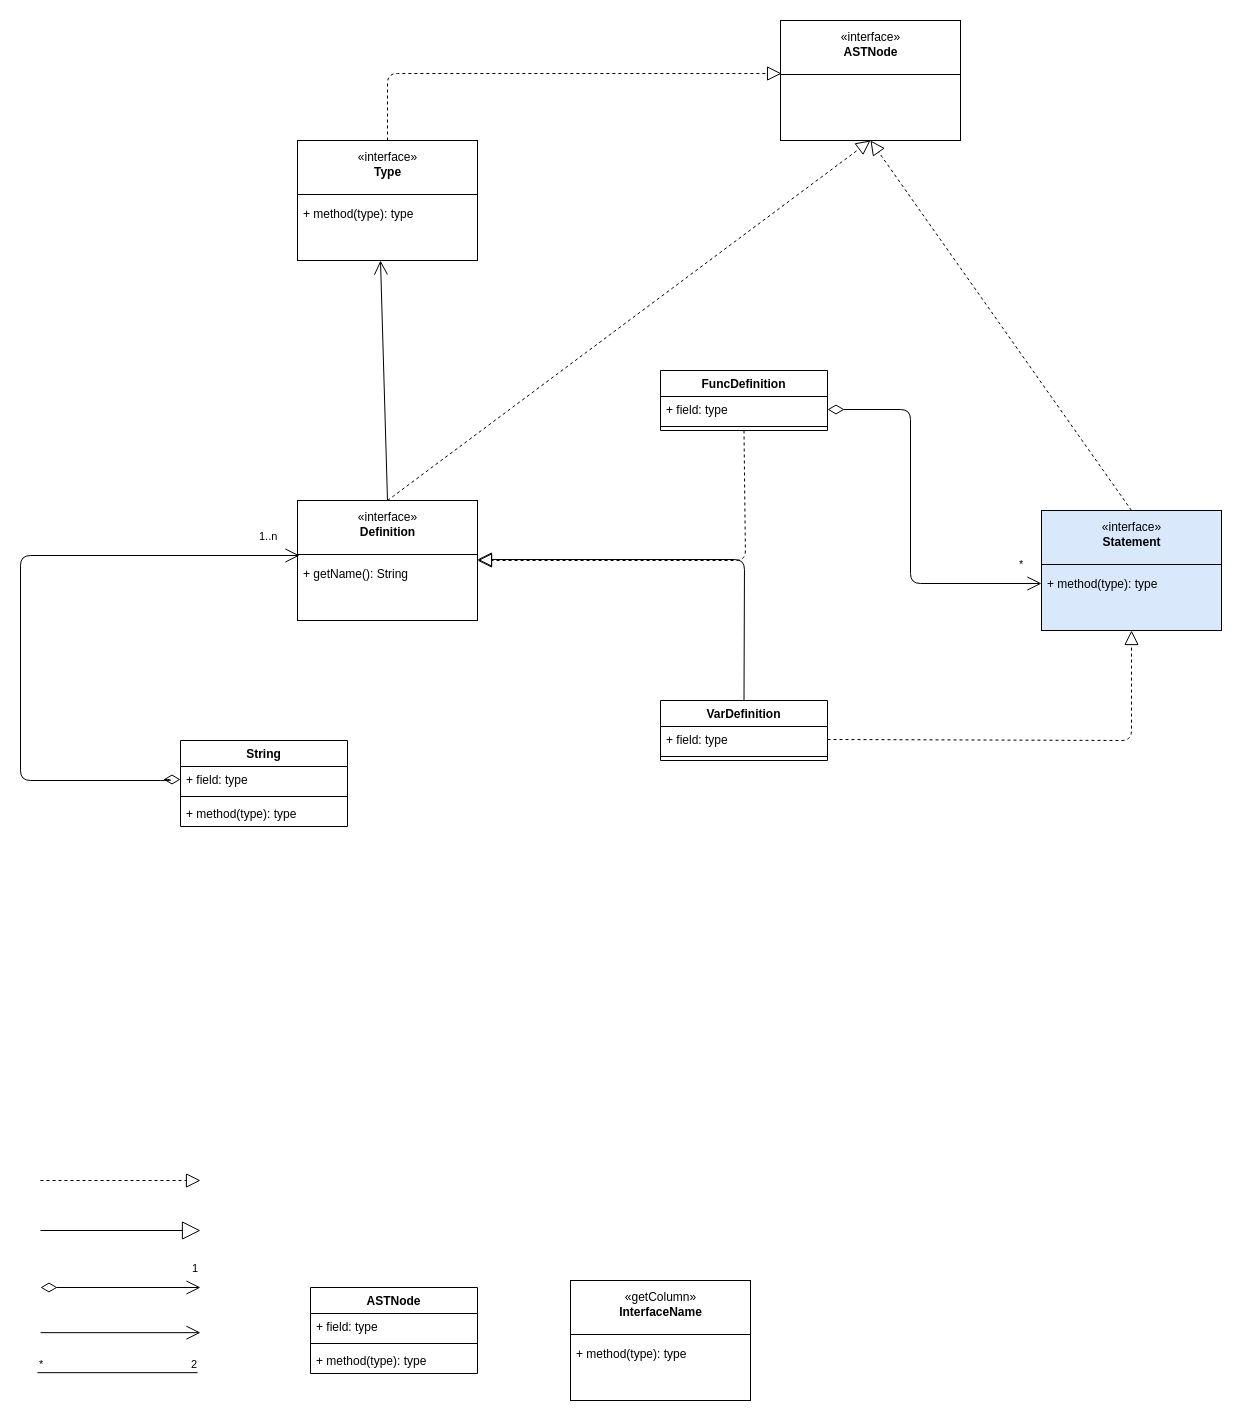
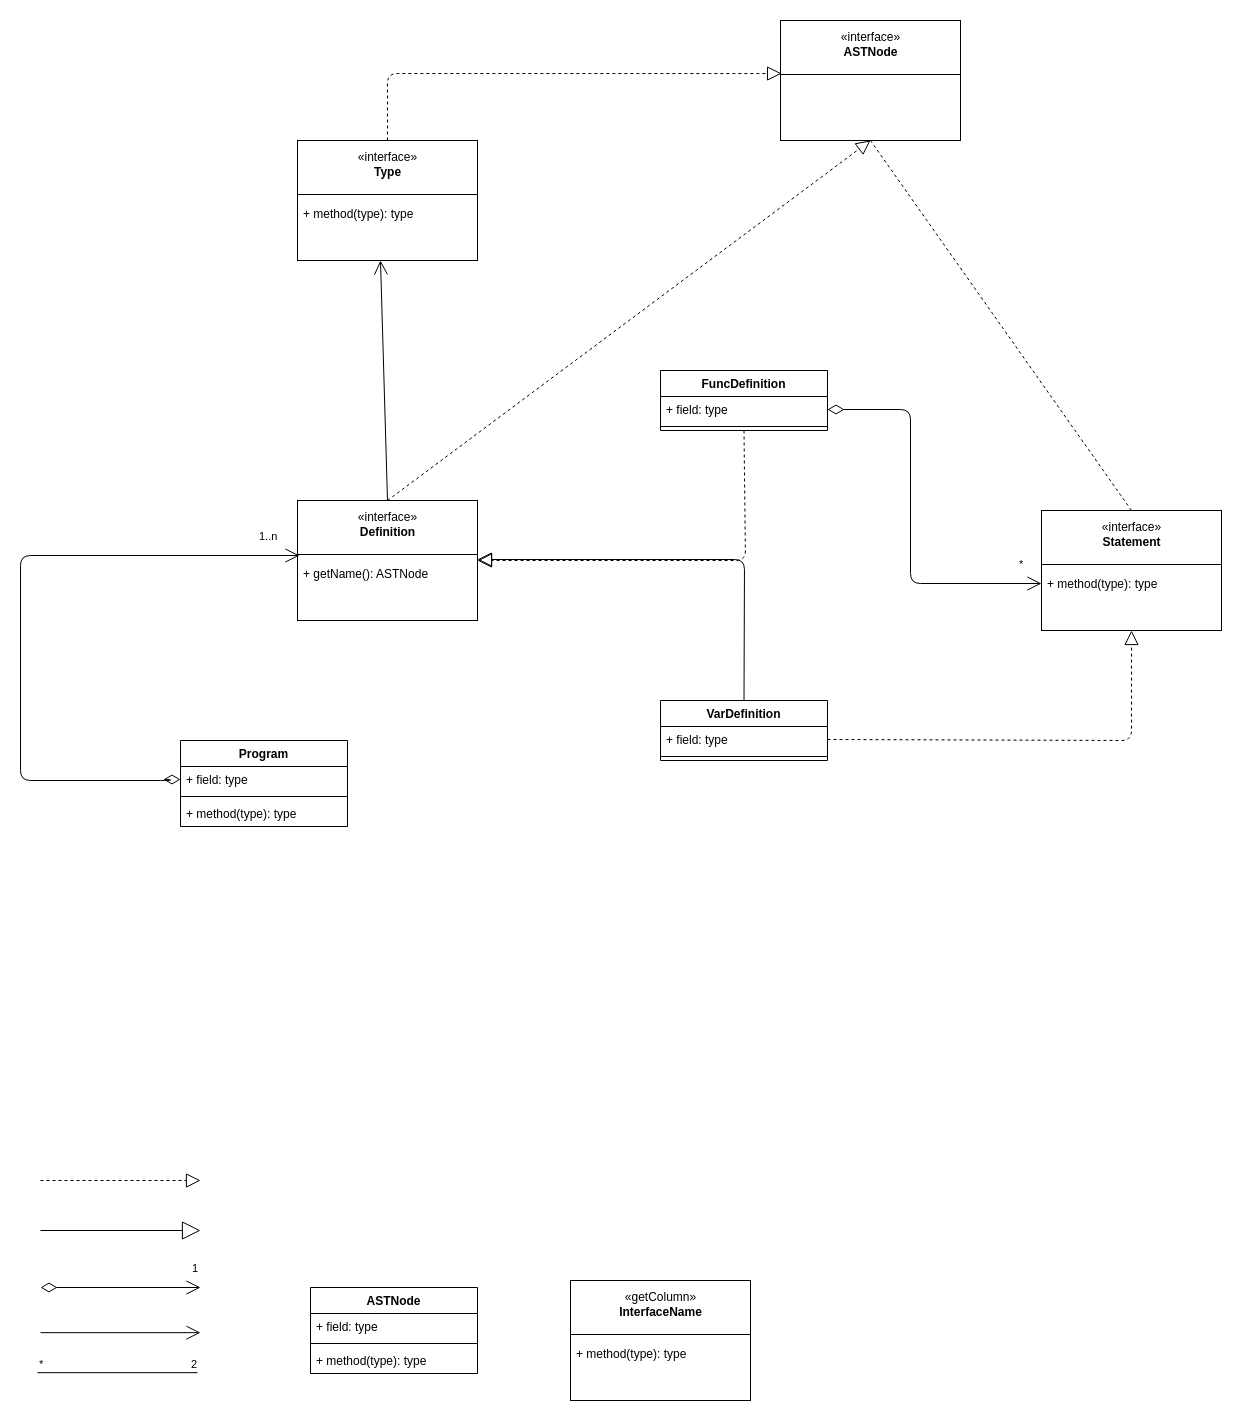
  <mxCell id="0" />
  <mxCell id="1" parent="0" />
  <mxCell id="2" value="ASTNode" style="swimlane;fontStyle=1;align=center;verticalAlign=top;childLayout=stackLayout;horizontal=1;startSize=26;horizontalStack=0;resizeParent=1;resizeParentMax=0;resizeLast=0;collapsible=1;marginBottom=0;" parent="1" vertex="1"><mxGeometry x="310" y="1287" width="167" height="86" as="geometry" /></mxCell>
  <mxCell id="3" value="+ field: type" style="text;strokeColor=none;fillColor=none;align=left;verticalAlign=top;spacingLeft=4;spacingRight=4;overflow=hidden;rotatable=0;points=[[0,0.5],[1,0.5]];portConstraint=eastwest;" parent="2" vertex="1"><mxGeometry y="26" width="167" height="26" as="geometry" /></mxCell>
  <mxCell id="4" value="" style="line;strokeWidth=1;fillColor=none;align=left;verticalAlign=middle;spacingTop=-1;spacingLeft=3;spacingRight=3;rotatable=0;labelPosition=right;points=[];portConstraint=eastwest;" parent="2" vertex="1"><mxGeometry y="52" width="167" height="8" as="geometry" /></mxCell>
  <mxCell id="5" value="+ method(type): type" style="text;strokeColor=none;fillColor=none;align=left;verticalAlign=top;spacingLeft=4;spacingRight=4;overflow=hidden;rotatable=0;points=[[0,0.5],[1,0.5]];portConstraint=eastwest;" parent="2" vertex="1"><mxGeometry y="60" width="167" height="26" as="geometry" /></mxCell>
  <mxCell id="6" value="" style="endArrow=block;endSize=16;endFill=0;html=1;" parent="1" edge="1"><mxGeometry width="160" relative="1" as="geometry"><mxPoint x="40" y="1230" as="sourcePoint" /><mxPoint x="200" y="1230" as="targetPoint" /></mxGeometry></mxCell>
  <mxCell id="7" value="" style="endArrow=open;endFill=1;endSize=12;html=1;" parent="1" edge="1"><mxGeometry width="160" relative="1" as="geometry"><mxPoint x="40" y="1332.17" as="sourcePoint" /><mxPoint x="200" y="1332.17" as="targetPoint" /><Array as="points"><mxPoint x="200" y="1332.17" /></Array></mxGeometry></mxCell>
  <mxCell id="8" value="" style="endArrow=none;html=1;edgeStyle=orthogonalEdgeStyle;" parent="1" edge="1"><mxGeometry relative="1" as="geometry"><mxPoint x="37" y="1372.17" as="sourcePoint" /><mxPoint x="197" y="1372.17" as="targetPoint" /></mxGeometry></mxCell>
  <mxCell id="9" value="*" style="edgeLabel;resizable=0;html=1;align=left;verticalAlign=bottom;" parent="8" connectable="0" vertex="1"><mxGeometry x="-1" relative="1" as="geometry" /></mxCell>
  <mxCell id="10" value="2" style="edgeLabel;resizable=0;html=1;align=right;verticalAlign=bottom;" parent="8" connectable="0" vertex="1"><mxGeometry x="1" relative="1" as="geometry" /></mxCell>
  <mxCell id="11" value="" style="group" parent="1" vertex="1" connectable="0"><mxGeometry x="570" y="1280" width="180" height="120" as="geometry" /></mxCell>
  <mxCell id="12" value="+ method(type): type" style="text;strokeColor=none;fillColor=none;align=left;verticalAlign=top;spacingLeft=4;spacingRight=4;overflow=hidden;rotatable=0;points=[[0,0.5],[1,0.5]];portConstraint=eastwest;" parent="11" vertex="1"><mxGeometry y="60" width="180" height="50" as="geometry" /></mxCell>
  <mxCell id="13" value="«getColumn»&lt;br&gt;&lt;b&gt;InterfaceName&lt;br&gt;&lt;br&gt;&lt;br&gt;&lt;br&gt;&lt;br&gt;&lt;br&gt;&lt;/b&gt;" style="html=1;" parent="11" vertex="1"><mxGeometry width="180" height="120" as="geometry" /></mxCell>
  <mxCell id="14" value="" style="line;strokeWidth=1;fillColor=none;align=left;verticalAlign=middle;spacingTop=-1;spacingLeft=3;spacingRight=3;rotatable=0;labelPosition=right;points=[];portConstraint=eastwest;" parent="11" vertex="1"><mxGeometry y="50" width="180" height="8" as="geometry" /></mxCell>
  <mxCell id="15" value="+ method(type): type" style="text;strokeColor=none;fillColor=none;align=left;verticalAlign=top;spacingLeft=4;spacingRight=4;overflow=hidden;rotatable=0;points=[[0,0.5],[1,0.5]];portConstraint=eastwest;" parent="11" vertex="1"><mxGeometry y="60" width="180" height="26" as="geometry" /></mxCell>
  <mxCell id="16" value="1" style="endArrow=open;html=1;endSize=12;startArrow=diamondThin;startSize=14;startFill=0;edgeStyle=orthogonalEdgeStyle;align=left;verticalAlign=bottom;" parent="1" edge="1"><mxGeometry x="0.875" y="10" relative="1" as="geometry"><mxPoint x="40" y="1287" as="sourcePoint" /><mxPoint x="200" y="1287" as="targetPoint" /><mxPoint as="offset" /></mxGeometry></mxCell>
  <mxCell id="17" value="" style="endArrow=block;dashed=1;endFill=0;endSize=12;html=1;" parent="1" edge="1"><mxGeometry width="160" relative="1" as="geometry"><mxPoint x="40" y="1180" as="sourcePoint" /><mxPoint x="200" y="1180" as="targetPoint" /></mxGeometry></mxCell>
- <mxCell id="18" value="String" style="swimlane;fontStyle=1;align=center;verticalAlign=top;childLayout=stackLayout;horizontal=1;startSize=26;horizontalStack=0;resizeParent=1;resizeParentMax=0;resizeLast=0;collapsible=1;marginBottom=0;" vertex="1" parent="1"><mxGeometry x="180" y="740" width="167" height="86" as="geometry" /></mxCell>
+ <mxCell id="18" value="Program" style="swimlane;fontStyle=1;align=center;verticalAlign=top;childLayout=stackLayout;horizontal=1;startSize=26;horizontalStack=0;resizeParent=1;resizeParentMax=0;resizeLast=0;collapsible=1;marginBottom=0;" vertex="1" parent="1"><mxGeometry x="180" y="740" width="167" height="86" as="geometry" /></mxCell>
  <mxCell id="19" value="+ field: type" style="text;strokeColor=none;fillColor=none;align=left;verticalAlign=top;spacingLeft=4;spacingRight=4;overflow=hidden;rotatable=0;points=[[0,0.5],[1,0.5]];portConstraint=eastwest;" vertex="1" parent="18"><mxGeometry y="26" width="167" height="26" as="geometry" /></mxCell>
  <mxCell id="20" value="" style="line;strokeWidth=1;fillColor=none;align=left;verticalAlign=middle;spacingTop=-1;spacingLeft=3;spacingRight=3;rotatable=0;labelPosition=right;points=[];portConstraint=eastwest;" vertex="1" parent="18"><mxGeometry y="52" width="167" height="8" as="geometry" /></mxCell>
  <mxCell id="21" value="+ method(type): type" style="text;strokeColor=none;fillColor=none;align=left;verticalAlign=top;spacingLeft=4;spacingRight=4;overflow=hidden;rotatable=0;points=[[0,0.5],[1,0.5]];portConstraint=eastwest;" vertex="1" parent="18"><mxGeometry y="60" width="167" height="26" as="geometry" /></mxCell>
  <mxCell id="22" value="" style="group" vertex="1" connectable="0" parent="1"><mxGeometry x="297" y="500" width="180" height="120" as="geometry" /></mxCell>
  <mxCell id="23" value="+ method(type): type" style="text;strokeColor=none;fillColor=none;align=left;verticalAlign=top;spacingLeft=4;spacingRight=4;overflow=hidden;rotatable=0;points=[[0,0.5],[1,0.5]];portConstraint=eastwest;" vertex="1" parent="22"><mxGeometry y="60" width="180" height="50" as="geometry" /></mxCell>
  <mxCell id="24" value="«interface»&lt;br&gt;&lt;b&gt;Definition&lt;br&gt;&lt;br&gt;&lt;br&gt;&lt;br&gt;&lt;br&gt;&lt;br&gt;&lt;/b&gt;" style="html=1;" vertex="1" parent="22"><mxGeometry width="180" height="120" as="geometry" /></mxCell>
  <mxCell id="25" value="" style="line;strokeWidth=1;fillColor=none;align=left;verticalAlign=middle;spacingTop=-1;spacingLeft=3;spacingRight=3;rotatable=0;labelPosition=right;points=[];portConstraint=eastwest;" vertex="1" parent="22"><mxGeometry y="50" width="180" height="8" as="geometry" /></mxCell>
- <mxCell id="26" value="+ getName(): String" style="text;strokeColor=none;fillColor=none;align=left;verticalAlign=top;spacingLeft=4;spacingRight=4;overflow=hidden;rotatable=0;points=[[0,0.5],[1,0.5]];portConstraint=eastwest;" vertex="1" parent="22"><mxGeometry y="60" width="180" height="26" as="geometry" /></mxCell>
+ <mxCell id="26" value="+ getName(): ASTNode" style="text;strokeColor=none;fillColor=none;align=left;verticalAlign=top;spacingLeft=4;spacingRight=4;overflow=hidden;rotatable=0;points=[[0,0.5],[1,0.5]];portConstraint=eastwest;" vertex="1" parent="22"><mxGeometry y="60" width="180" height="26" as="geometry" /></mxCell>
  <mxCell id="27" value="VarDefinition" style="swimlane;fontStyle=1;align=center;verticalAlign=top;childLayout=stackLayout;horizontal=1;startSize=26;horizontalStack=0;resizeParent=1;resizeParentMax=0;resizeLast=0;collapsible=1;marginBottom=0;" vertex="1" parent="1"><mxGeometry x="660" y="700" width="167" height="60" as="geometry" /></mxCell>
  <mxCell id="28" value="+ field: type" style="text;strokeColor=none;fillColor=none;align=left;verticalAlign=top;spacingLeft=4;spacingRight=4;overflow=hidden;rotatable=0;points=[[0,0.5],[1,0.5]];portConstraint=eastwest;" vertex="1" parent="27"><mxGeometry y="26" width="167" height="26" as="geometry" /></mxCell>
  <mxCell id="29" value="" style="line;strokeWidth=1;fillColor=none;align=left;verticalAlign=middle;spacingTop=-1;spacingLeft=3;spacingRight=3;rotatable=0;labelPosition=right;points=[];portConstraint=eastwest;" vertex="1" parent="27"><mxGeometry y="52" width="167" height="8" as="geometry" /></mxCell>
  <mxCell id="30" value="FuncDefinition" style="swimlane;fontStyle=1;align=center;verticalAlign=top;childLayout=stackLayout;horizontal=1;startSize=26;horizontalStack=0;resizeParent=1;resizeParentMax=0;resizeLast=0;collapsible=1;marginBottom=0;" vertex="1" parent="1"><mxGeometry x="660" y="370" width="167" height="60" as="geometry" /></mxCell>
  <mxCell id="31" value="+ field: type" style="text;strokeColor=none;fillColor=none;align=left;verticalAlign=top;spacingLeft=4;spacingRight=4;overflow=hidden;rotatable=0;points=[[0,0.5],[1,0.5]];portConstraint=eastwest;" vertex="1" parent="30"><mxGeometry y="26" width="167" height="26" as="geometry" /></mxCell>
  <mxCell id="32" value="" style="line;strokeWidth=1;fillColor=none;align=left;verticalAlign=middle;spacingTop=-1;spacingLeft=3;spacingRight=3;rotatable=0;labelPosition=right;points=[];portConstraint=eastwest;" vertex="1" parent="30"><mxGeometry y="52" width="167" height="8" as="geometry" /></mxCell>
  <mxCell id="33" value="" style="endArrow=block;dashed=1;endFill=0;endSize=12;html=1;entryX=1;entryY=0.5;entryDx=0;entryDy=0;exitX=0.5;exitY=1;exitDx=0;exitDy=0;" edge="1" parent="1" source="30" target="24"><mxGeometry width="160" relative="1" as="geometry"><mxPoint x="745.003" y="456.988" as="sourcePoint" /><mxPoint x="580" y="559.5" as="targetPoint" /><Array as="points"><mxPoint x="745" y="560" /></Array></mxGeometry></mxCell>
  <mxCell id="34" value="" style="endArrow=block;dashed=0;endFill=0;endSize=12;html=1;exitX=0.5;exitY=0;exitDx=0;exitDy=0;entryX=1;entryY=-0.038;entryDx=0;entryDy=0;entryPerimeter=0;" edge="1" parent="1" source="27" target="26"><mxGeometry width="160" relative="1" as="geometry"><mxPoint x="710" y="590" as="sourcePoint" /><mxPoint x="550" y="590" as="targetPoint" /><Array as="points"><mxPoint x="744" y="559" /></Array></mxGeometry></mxCell>
  <mxCell id="35" value="1..n" style="endArrow=open;html=1;endSize=12;startArrow=diamondThin;startSize=14;startFill=0;edgeStyle=orthogonalEdgeStyle;align=left;verticalAlign=bottom;entryX=0.011;entryY=0.625;entryDx=0;entryDy=0;entryPerimeter=0;exitX=0;exitY=0.5;exitDx=0;exitDy=0;" edge="1" parent="1" source="19" target="25"><mxGeometry x="0.875" y="10" relative="1" as="geometry"><mxPoint x="170" y="790" as="sourcePoint" /><mxPoint x="290" y="550" as="targetPoint" /><mxPoint as="offset" /><Array as="points"><mxPoint x="170" y="779" /><mxPoint x="170" y="780" /><mxPoint x="20" y="780" /><mxPoint x="20" y="555" /></Array></mxGeometry></mxCell>
  <mxCell id="36" value="" style="group" vertex="1" connectable="0" parent="1"><mxGeometry x="297" y="140" width="180" height="120" as="geometry" /></mxCell>
  <mxCell id="37" value="+ method(type): type" style="text;strokeColor=none;fillColor=none;align=left;verticalAlign=top;spacingLeft=4;spacingRight=4;overflow=hidden;rotatable=0;points=[[0,0.5],[1,0.5]];portConstraint=eastwest;" vertex="1" parent="36"><mxGeometry y="60" width="180" height="50" as="geometry" /></mxCell>
  <mxCell id="38" value="«interface»&lt;br&gt;&lt;b&gt;Type&lt;br&gt;&lt;br&gt;&lt;br&gt;&lt;br&gt;&lt;br&gt;&lt;br&gt;&lt;/b&gt;" style="html=1;" vertex="1" parent="36"><mxGeometry width="180" height="120" as="geometry" /></mxCell>
  <mxCell id="39" value="" style="line;strokeWidth=1;fillColor=none;align=left;verticalAlign=middle;spacingTop=-1;spacingLeft=3;spacingRight=3;rotatable=0;labelPosition=right;points=[];portConstraint=eastwest;" vertex="1" parent="36"><mxGeometry y="50" width="180" height="8" as="geometry" /></mxCell>
  <mxCell id="40" value="+ method(type): type" style="text;strokeColor=none;fillColor=none;align=left;verticalAlign=top;spacingLeft=4;spacingRight=4;overflow=hidden;rotatable=0;points=[[0,0.5],[1,0.5]];portConstraint=eastwest;" vertex="1" parent="36"><mxGeometry y="60" width="180" height="26" as="geometry" /></mxCell>
  <mxCell id="41" value="" style="endArrow=open;endFill=1;endSize=12;html=1;exitX=0.5;exitY=0;exitDx=0;exitDy=0;" edge="1" parent="1" source="24"><mxGeometry width="160" relative="1" as="geometry"><mxPoint x="347" y="390" as="sourcePoint" /><mxPoint x="380" y="260" as="targetPoint" /><Array as="points"><mxPoint x="380" y="260" /></Array></mxGeometry></mxCell>
  <mxCell id="42" value="" style="group" vertex="1" connectable="0" parent="1"><mxGeometry x="1041" y="510" width="180" height="120" as="geometry" /></mxCell>
  <mxCell id="43" value="+ method(type): type" style="text;strokeColor=none;fillColor=none;align=left;verticalAlign=top;spacingLeft=4;spacingRight=4;overflow=hidden;rotatable=0;points=[[0,0.5],[1,0.5]];portConstraint=eastwest;" vertex="1" parent="42"><mxGeometry y="60" width="180" height="50" as="geometry" /></mxCell>
- <mxCell id="44" value="«interface»&lt;br&gt;&lt;b&gt;Statement&lt;br&gt;&lt;br&gt;&lt;br&gt;&lt;br&gt;&lt;br&gt;&lt;br&gt;&lt;/b&gt;" style="html=1;fillColor=#dae8fc;" vertex="1" parent="42"><mxGeometry width="180" height="120" as="geometry" /></mxCell>
+ <mxCell id="44" value="«interface»&lt;br&gt;&lt;b&gt;Statement&lt;br&gt;&lt;br&gt;&lt;br&gt;&lt;br&gt;&lt;br&gt;&lt;br&gt;&lt;/b&gt;" style="html=1;" vertex="1" parent="42"><mxGeometry width="180" height="120" as="geometry" /></mxCell>
  <mxCell id="45" value="" style="line;strokeWidth=1;fillColor=none;align=left;verticalAlign=middle;spacingTop=-1;spacingLeft=3;spacingRight=3;rotatable=0;labelPosition=right;points=[];portConstraint=eastwest;" vertex="1" parent="42"><mxGeometry y="50" width="180" height="8" as="geometry" /></mxCell>
  <mxCell id="46" value="+ method(type): type" style="text;strokeColor=none;fillColor=none;align=left;verticalAlign=top;spacingLeft=4;spacingRight=4;overflow=hidden;rotatable=0;points=[[0,0.5],[1,0.5]];portConstraint=eastwest;" vertex="1" parent="42"><mxGeometry y="60" width="180" height="26" as="geometry" /></mxCell>
  <mxCell id="47" value="*" style="endArrow=open;html=1;endSize=12;startArrow=diamondThin;startSize=14;startFill=0;edgeStyle=orthogonalEdgeStyle;align=left;verticalAlign=bottom;entryX=0;entryY=0.5;entryDx=0;entryDy=0;exitX=1;exitY=0.5;exitDx=0;exitDy=0;" edge="1" parent="1" source="31" target="46"><mxGeometry x="0.875" y="10" relative="1" as="geometry"><mxPoint x="910" y="380" as="sourcePoint" /><mxPoint x="1000" y="590" as="targetPoint" /><mxPoint as="offset" /><Array as="points"><mxPoint x="910" y="409" /><mxPoint x="910" y="583" /></Array></mxGeometry></mxCell>
  <mxCell id="48" value="" style="endArrow=block;dashed=1;endFill=0;endSize=12;html=1;exitX=1;exitY=0.5;exitDx=0;exitDy=0;entryX=0.5;entryY=1;entryDx=0;entryDy=0;" edge="1" parent="1" source="28" target="44"><mxGeometry width="160" relative="1" as="geometry"><mxPoint x="870" y="740" as="sourcePoint" /><mxPoint x="1150" y="740" as="targetPoint" /><Array as="points"><mxPoint x="1131" y="740" /></Array></mxGeometry></mxCell>
  <mxCell id="49" value="" style="group" vertex="1" connectable="0" parent="1"><mxGeometry x="780" y="20" width="180" height="120" as="geometry" /></mxCell>
  <mxCell id="50" value="+ method(type): type" style="text;strokeColor=none;fillColor=none;align=left;verticalAlign=top;spacingLeft=4;spacingRight=4;overflow=hidden;rotatable=0;points=[[0,0.5],[1,0.5]];portConstraint=eastwest;" vertex="1" parent="49"><mxGeometry y="60" width="180" height="50" as="geometry" /></mxCell>
  <mxCell id="51" value="«interface»&lt;br&gt;&lt;b&gt;ASTNode&lt;br&gt;&lt;br&gt;&lt;br&gt;&lt;br&gt;&lt;br&gt;&lt;br&gt;&lt;/b&gt;" style="html=1;" vertex="1" parent="49"><mxGeometry width="180" height="120" as="geometry" /></mxCell>
  <mxCell id="52" value="" style="line;strokeWidth=1;fillColor=none;align=left;verticalAlign=middle;spacingTop=-1;spacingLeft=3;spacingRight=3;rotatable=0;labelPosition=right;points=[];portConstraint=eastwest;" vertex="1" parent="49"><mxGeometry y="50" width="180" height="8" as="geometry" /></mxCell>
  <mxCell id="53" value="" style="endArrow=block;dashed=1;endFill=0;endSize=12;html=1;entryX=0.006;entryY=0.442;entryDx=0;entryDy=0;entryPerimeter=0;exitX=0.5;exitY=0;exitDx=0;exitDy=0;" edge="1" parent="1" source="38" target="51"><mxGeometry width="160" relative="1" as="geometry"><mxPoint x="370" y="70" as="sourcePoint" /><mxPoint x="700" y="70" as="targetPoint" /><Array as="points"><mxPoint x="387" y="73" /></Array></mxGeometry></mxCell>
  <mxCell id="54" value="" style="endArrow=block;dashed=1;endFill=0;endSize=12;html=1;entryX=0.5;entryY=1;entryDx=0;entryDy=0;exitX=0.5;exitY=0;exitDx=0;exitDy=0;" edge="1" parent="1" source="24" target="51"><mxGeometry width="160" relative="1" as="geometry"><mxPoint x="720" y="240" as="sourcePoint" /><mxPoint x="880" y="240" as="targetPoint" /></mxGeometry></mxCell>
- <mxCell id="55" value="" style="endArrow=block;dashed=1;endFill=0;endSize=12;html=1;entryX=0.5;entryY=1;entryDx=0;entryDy=0;exitX=0.5;exitY=0;exitDx=0;exitDy=0;" edge="1" parent="1" source="44" target="51"><mxGeometry width="160" relative="1" as="geometry"><mxPoint x="950" y="350" as="sourcePoint" /><mxPoint x="1110" y="350" as="targetPoint" /></mxGeometry></mxCell>
+ <mxCell id="55" value="" style="endArrow=none;dashed=1;endFill=0;endSize=12;html=1;entryX=0.5;entryY=1;entryDx=0;entryDy=0;exitX=0.5;exitY=0;exitDx=0;exitDy=0;" edge="1" parent="1" source="44" target="51"><mxGeometry width="160" relative="1" as="geometry"><mxPoint x="950" y="350" as="sourcePoint" /><mxPoint x="1110" y="350" as="targetPoint" /></mxGeometry></mxCell>
